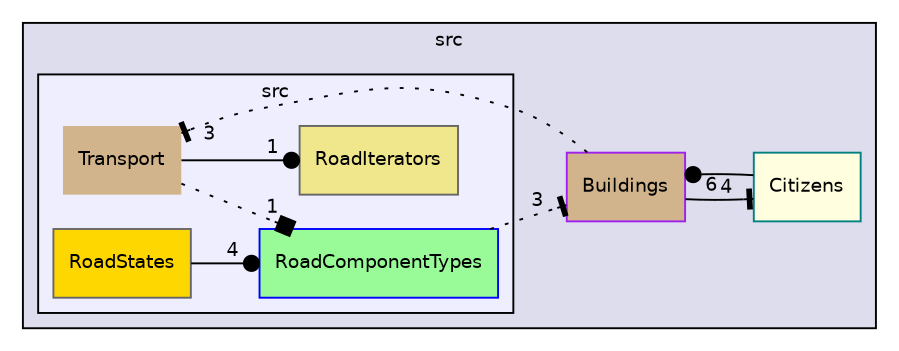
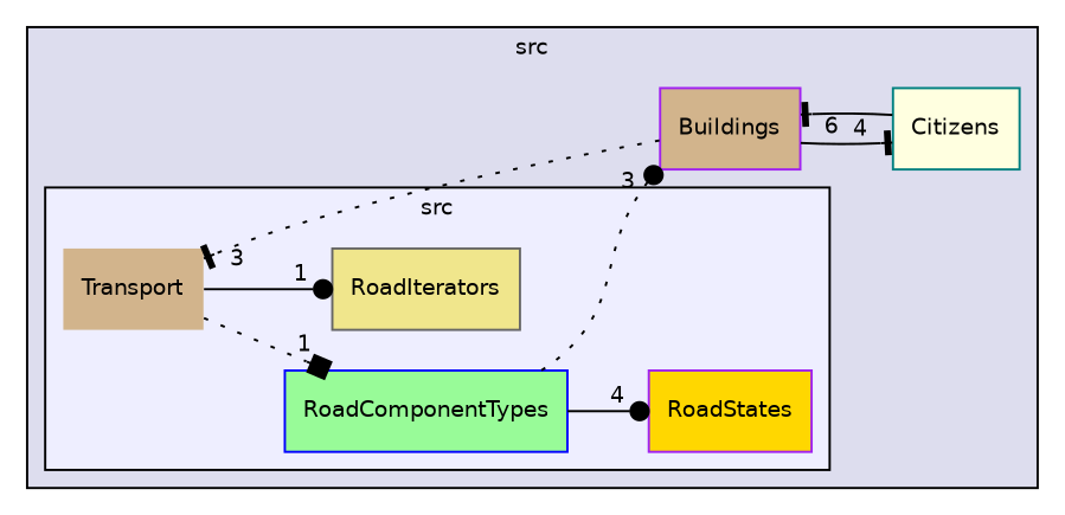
  digraph {
    compound=true
    rankdir=LR
    node [color=purple fillcolor=tan fontname=Helvetica fontsize=10 shape=box style=filled]
    edge [arrowhead=dot headlabel=1 labeldistance=1.5 labelfontname=Helvetica labelfontsize=10 style=solid]
    n1 [label=Transport shape=plaintext]
    n2 [color=blue fillcolor=palegreen label=RoadComponentTypes]
    n3 [color=gray40 fillcolor=khaki label=RoadIterators]
-   n4 [color=gray40 fillcolor=gold label=RoadStates]
+   n4 [fillcolor=gold label=RoadStates]
    n5 [label=Buildings]
    n6 [color=teal fillcolor=lightyellow label=Citizens]
    subgraph cluster_1 {
      bgcolor="#ddddee"
      fontname=Helvetica
      fontsize=10
      label=src
      pencolor=black
      n5
      n6
      subgraph cluster_2 {
        bgcolor="#eeeeff"
        fontname=Helvetica
        fontsize=10
        label=src
        pencolor=black
        n1
        n2
        n3
        n4
      }
    }
    n1 -> n2 [arrowhead=box style=dotted]
    n1 -> n3
-   n4 -> n2 [headlabel=4]
-   n2 -> n5 [arrowhead=tee headlabel=3 style=dotted]
+   n2 -> n4 [headlabel=4]
+   n2 -> n5 [headlabel=3 style=dotted]
    n5 -> n1 [arrowhead=tee headlabel=3 style=dotted]
    n5 -> n6 [arrowhead=tee headlabel=4]
-   n6 -> n5 [headlabel=6]
+   n6 -> n5 [arrowhead=tee headlabel=6]
  }
